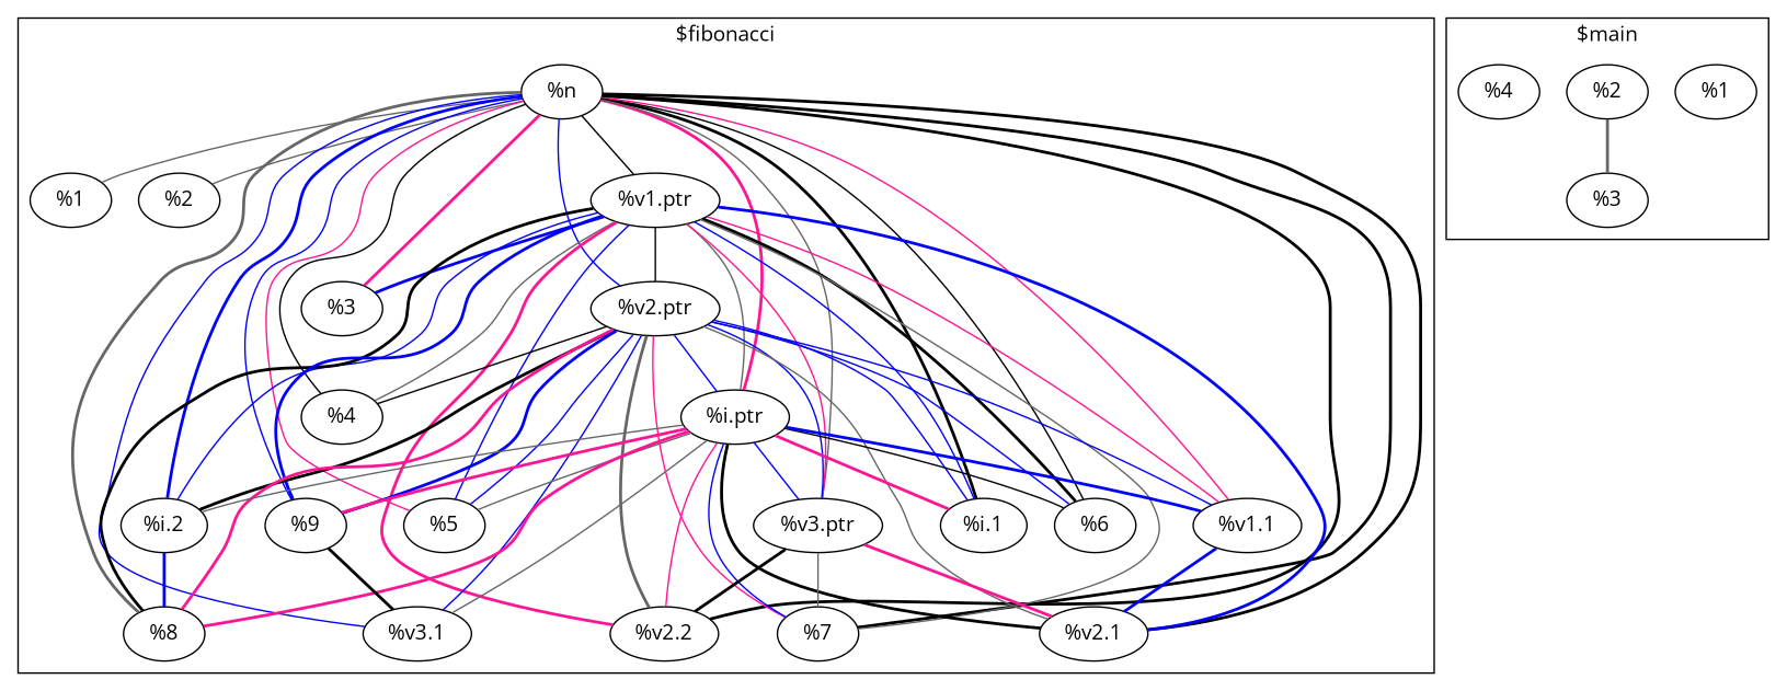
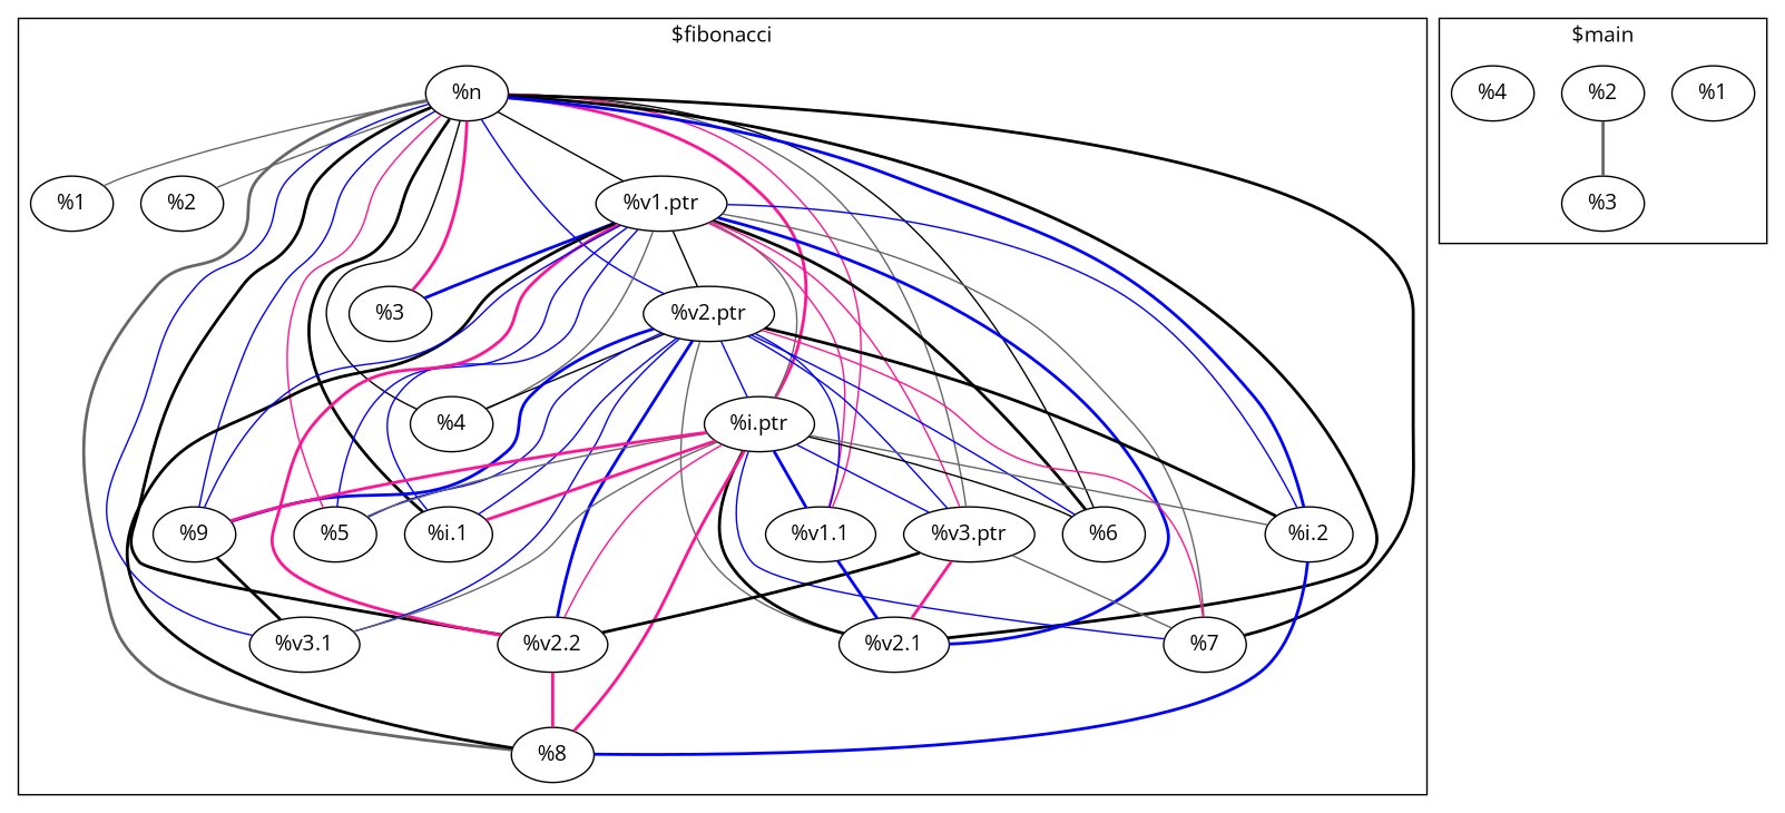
  graph {
    fontname="Open Sans"
    node [fontname="Open Sans"]
    edge [color=blue fontname="Open Sans" style=solid]
    n1 [label="%n"]
    n2 [label="%1"]
    n3 [label="%2"]
    n4 [label="%v1.ptr"]
    n5 [label="%3"]
    n6 [label="%v2.ptr"]
    n7 [label="%4"]
    n8 [label="%i.ptr"]
    n9 [label="%5"]
    n10 [label="%i.1"]
    n11 [label="%6"]
    n12 [label="%v3.ptr"]
    n13 [label="%v1.1"]
    n14 [label="%v2.1"]
    n15 [label="%7"]
    n16 [label="%v2.2"]
    n17 [label="%v3.1"]
    n18 [label="%i.2"]
    n19 [label="%8"]
    n20 [label="%9"]
    n21 [label="%1"]
    n22 [label="%2"]
    n23 [label="%3"]
    n24 [label="%4"]
    subgraph cluster_1 {
      label="$fibonacci"
      n1
      n2
      n3
      n4
      n5
      n6
      n7
      n8
      n9
      n10
      n11
      n12
      n13
      n14
      n15
      n16
      n17
      n18
      n19
      n20
    }
    subgraph cluster_2 {
      label="$main"
      n21
      n22
      n23
      n24
    }
    n1 -- n2 [color=gray40]
    n1 -- n3 [color=gray40]
    n1 -- n4 [color=black]
    n1 -- n5 [color=deeppink style=bold]
    n1 -- n6
    n1 -- n7 [color=black]
    n1 -- n8 [color=deeppink style=bold]
    n1 -- n9 [color=deeppink]
    n1 -- n10 [color=black style=bold]
    n1 -- n11 [color=black]
    n1 -- n12 [color=gray40]
    n1 -- n13 [color=deeppink]
    n1 -- n14 [color=black style=bold]
    n1 -- n15 [color=black style=bold]
    n1 -- n16 [color=black style=bold]
    n1 -- n17
    n1 -- n18 [style=bold]
    n1 -- n19 [color=gray40 style=bold]
    n1 -- n20
    n4 -- n5 [style=bold]
    n4 -- n6 [color=black]
    n4 -- n7 [color=gray40]
    n4 -- n8 [color=gray40]
    n4 -- n9
    n4 -- n10
    n4 -- n11 [color=black style=bold]
    n4 -- n12 [color=deeppink]
    n4 -- n13 [color=deeppink]
    n4 -- n14 [style=bold]
    n4 -- n15 [color=gray40]
    n4 -- n16 [color=deeppink style=bold]
    n4 -- n18
    n4 -- n19 [color=black style=bold]
-   n4 -- n20 [style=bold]
+   n4 -- n20
    n6 -- n7 [color=black]
    n6 -- n8
    n6 -- n9
    n6 -- n10
    n6 -- n11
    n6 -- n12
    n6 -- n13
    n6 -- n14 [color=gray40]
    n6 -- n15 [color=deeppink]
-   n6 -- n16 [color=gray40 style=bold]
+   n6 -- n16 [style=bold]
    n6 -- n17
    n6 -- n18 [color=black style=bold]
-   n6 -- n19 [color=deeppink style=bold]
+   n16 -- n19 [color=deeppink style=bold]
    n6 -- n20 [style=bold]
    n8 -- n9 [color=gray40]
    n8 -- n10 [color=deeppink style=bold]
    n8 -- n11 [color=black]
    n8 -- n12
    n8 -- n13 [style=bold]
    n8 -- n14 [color=black style=bold]
    n8 -- n15
    n8 -- n16 [color=deeppink]
    n8 -- n17 [color=gray40]
    n8 -- n18 [color=gray40]
    n8 -- n19 [color=deeppink style=bold]
    n8 -- n20 [color=deeppink style=bold]
    n12 -- n14 [color=deeppink style=bold]
    n12 -- n15 [color=gray40]
    n12 -- n16 [color=black style=bold]
    n13 -- n14 [style=bold]
    n18 -- n19 [style=bold]
    n20 -- n17 [color=black style=bold]
    n22 -- n23 [color=gray40 style=bold]
  }
